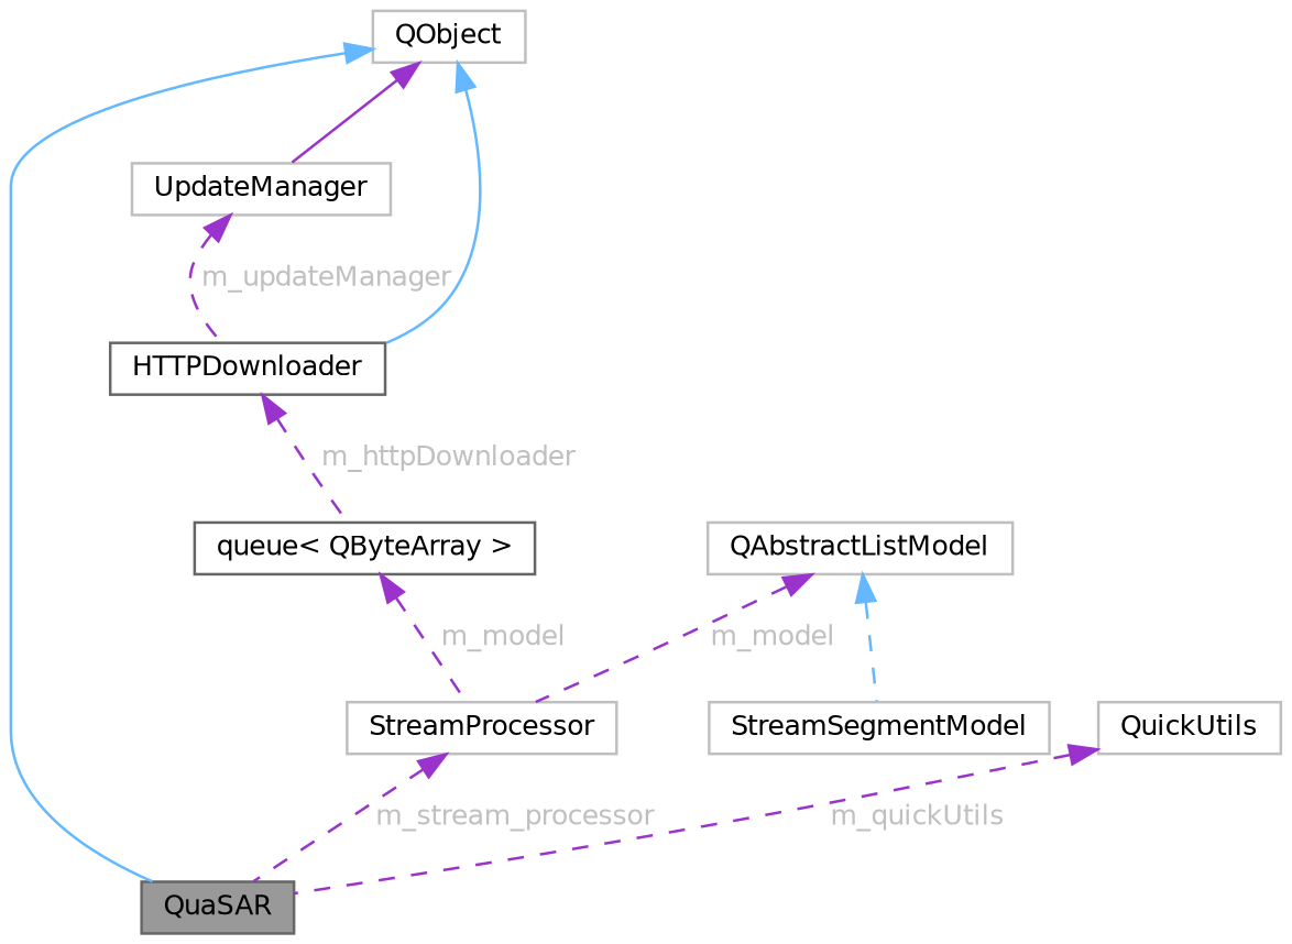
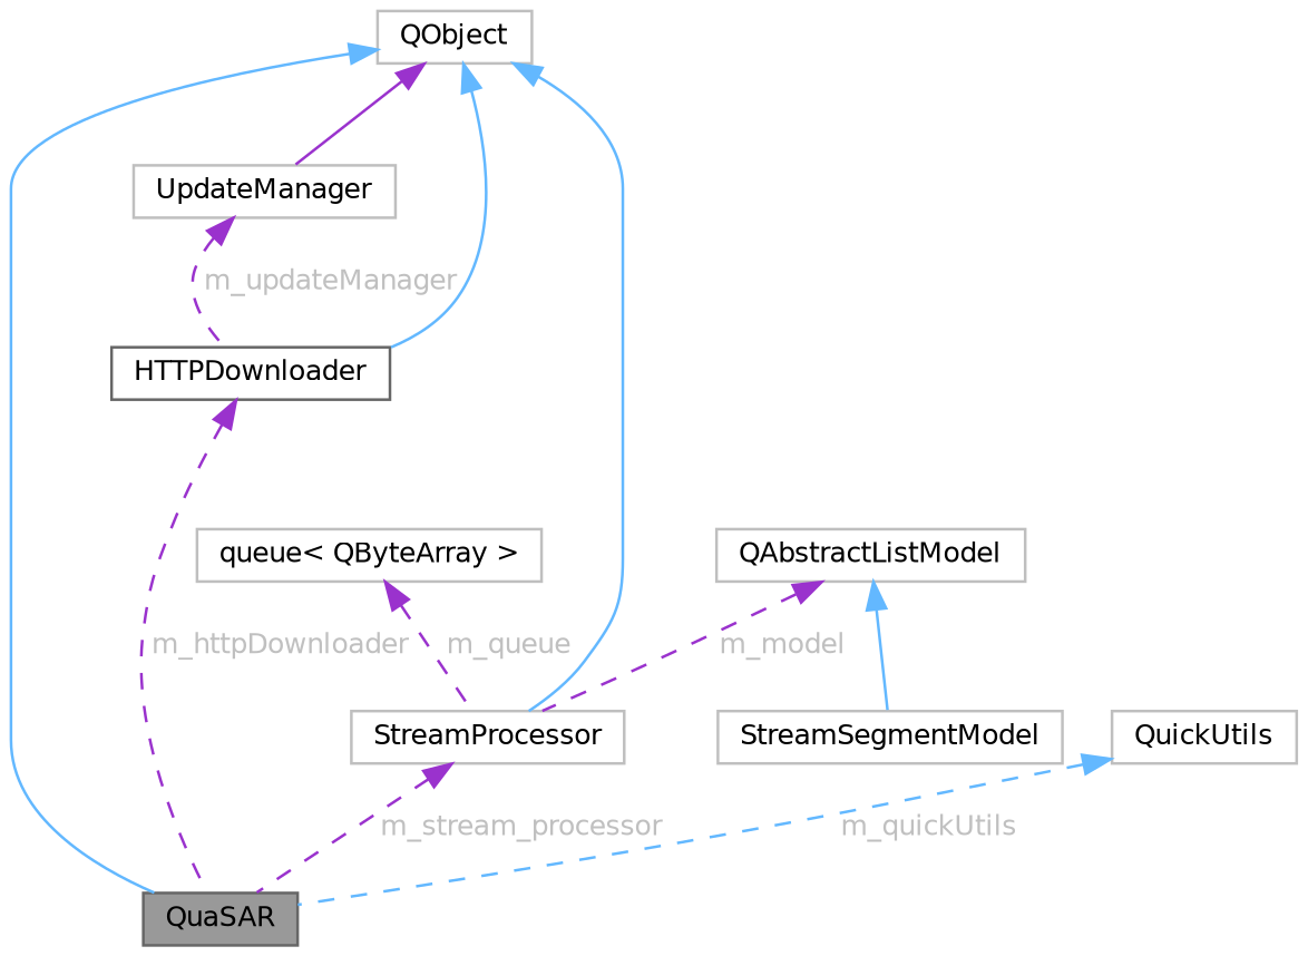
  digraph {
    node [color=grey75 fillcolor=white fontname=Helvetica fontsize=10 shape=box style=filled]
    edge [color=darkorchid3 dir=back fontname=Helvetica fontsize=10 labelfontname=Helvetica labelfontsize=10 style=dashed fontcolor=grey]
    n1 [color=gray40 fillcolor=grey60 fontcolor=black height=0.2 label=QuaSAR width=0.4]
    n2 [height=0.2 label=QObject width=0.4]
    n3 [height=0.2 label=UpdateManager width=0.4]
    n4 [color=gray40 height=0.2 label=HTTPDownloader width=0.4]
    n5 [height=0.2 label=StreamProcessor width=0.4]
    n6 [height=0.2 label=QuickUtils width=0.4]
-   n7 [color=gray40 height=0.2 label="queue\< QByteArray \>" width=0.4]
+   n7 [height=0.2 label="queue\< QByteArray \>" width=0.4]
    n8 [height=0.2 label=StreamSegmentModel width=0.4]
    n9 [height=0.2 label=QAbstractListModel width=0.4]
    n2 -> n1 [color=steelblue1 style=solid fontcolor=""]
    n2 -> n3 [style=solid fontcolor=""]
    n2 -> n4 [color=steelblue1 style=solid fontcolor=""]
+   n2 -> n5 [color=steelblue1 style=solid fontcolor=""]
    n3 -> n4 [label=" m_updateManager"]
-   n4 -> n7 [label=" m_httpDownloader"]
+   n4 -> n1 [label=" m_httpDownloader"]
    n5 -> n1 [label=" m_stream_processor"]
-   n6 -> n1 [label=" m_quickUtils"]
-   n7 -> n5 [label=" m_model"]
+   n6 -> n1 [color=steelblue1 label=" m_quickUtils"]
+   n7 -> n5 [label=" m_queue"]
    n9 -> n5 [label=" m_model"]
-   n9 -> n8 [color=steelblue1 fontcolor=""]
+   n9 -> n8 [color=steelblue1 style=solid fontcolor=""]
  }
